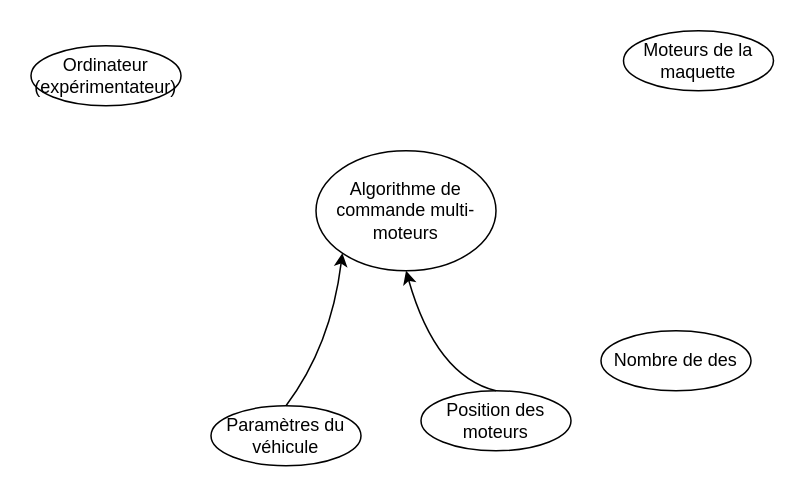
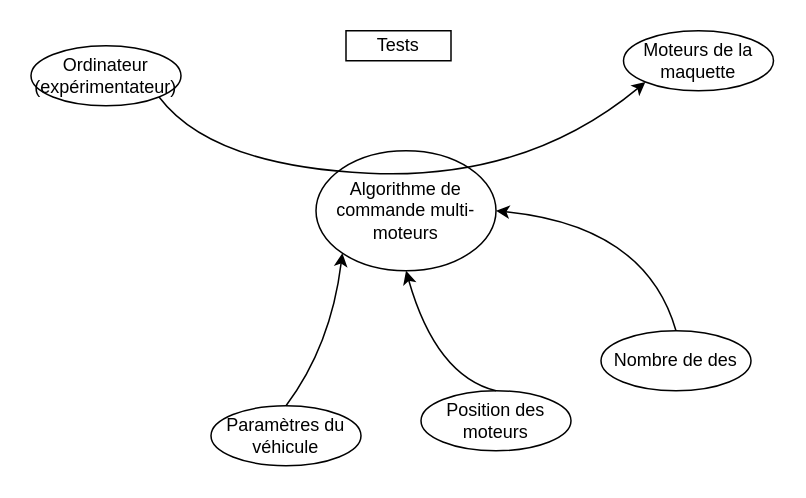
  <mxCell id="0" />
  <mxCell id="1" parent="0" />
  <mxCell id="2" value="Algorithme de commande multi-moteurs" style="ellipse;whiteSpace=wrap;html=1;" vertex="1" parent="1"><mxGeometry x="210" y="100" width="120" height="80" as="geometry" /></mxCell>
  <mxCell id="3" value="Ordinateur (expérimentateur)" style="ellipse;whiteSpace=wrap;html=1;" vertex="1" parent="1"><mxGeometry x="20" y="30" width="100" height="40" as="geometry" /></mxCell>
  <mxCell id="4" value="Moteurs de la maquette" style="ellipse;whiteSpace=wrap;html=1;" vertex="1" parent="1"><mxGeometry x="415" y="20" width="100" height="40" as="geometry" /></mxCell>
  <mxCell id="5" value="&lt;div&gt;Nombre de des&lt;/div&gt;" style="ellipse;whiteSpace=wrap;html=1;" vertex="1" parent="1"><mxGeometry x="400" y="220" width="100" height="40" as="geometry" /></mxCell>
  <mxCell id="6" value="Position des moteurs" style="ellipse;whiteSpace=wrap;html=1;" vertex="1" parent="1"><mxGeometry x="280" y="260" width="100" height="40" as="geometry" /></mxCell>
  <mxCell id="7" value="Paramètres du véhicule" style="ellipse;whiteSpace=wrap;html=1;" vertex="1" parent="1"><mxGeometry x="140" y="270" width="100" height="40" as="geometry" /></mxCell>
+ <mxCell id="8" value="" style="curved=1;endArrow=classic;html=1;rounded=0;entryX=0;entryY=1;entryDx=0;entryDy=0;exitX=1;exitY=1;exitDx=0;exitDy=0;" edge="1" parent="1" source="3" target="4"><mxGeometry width="50" height="50" relative="1" as="geometry"><mxPoint x="260" y="150" as="sourcePoint" /><mxPoint x="310" y="100" as="targetPoint" /><Array as="points"><mxPoint x="140" y="110" /><mxPoint x="350" y="120" /></Array></mxGeometry></mxCell>
  <mxCell id="9" value="" style="curved=1;endArrow=classic;html=1;rounded=0;entryX=0;entryY=1;entryDx=0;entryDy=0;exitX=0.5;exitY=0;exitDx=0;exitDy=0;" edge="1" parent="1" source="7" target="2"><mxGeometry width="50" height="50" relative="1" as="geometry"><mxPoint x="260" y="150" as="sourcePoint" /><mxPoint x="310" y="100" as="targetPoint" /><Array as="points"><mxPoint x="220" y="230" /></Array></mxGeometry></mxCell>
  <mxCell id="10" value="" style="curved=1;endArrow=classic;html=1;rounded=0;entryX=0.5;entryY=1;entryDx=0;entryDy=0;exitX=0.5;exitY=0;exitDx=0;exitDy=0;" edge="1" parent="1" source="6" target="2"><mxGeometry width="50" height="50" relative="1" as="geometry"><mxPoint x="200" y="280" as="sourcePoint" /><mxPoint x="238" y="178" as="targetPoint" /><Array as="points"><mxPoint x="290" y="250" /></Array></mxGeometry></mxCell>
+ <mxCell id="11" value="" style="curved=1;endArrow=classic;html=1;rounded=0;entryX=1;entryY=0.5;entryDx=0;entryDy=0;exitX=0.5;exitY=0;exitDx=0;exitDy=0;" edge="1" parent="1" source="5" target="2"><mxGeometry width="50" height="50" relative="1" as="geometry"><mxPoint x="210" y="290" as="sourcePoint" /><mxPoint x="248" y="188" as="targetPoint" /><Array as="points"><mxPoint x="430" y="150" /></Array></mxGeometry></mxCell>
+ <mxCell id="12" value="Tests" style="rounded=0;whiteSpace=wrap;html=1;" vertex="1" parent="1"><mxGeometry x="230" y="20" width="70" height="20" as="geometry" /></mxCell>
